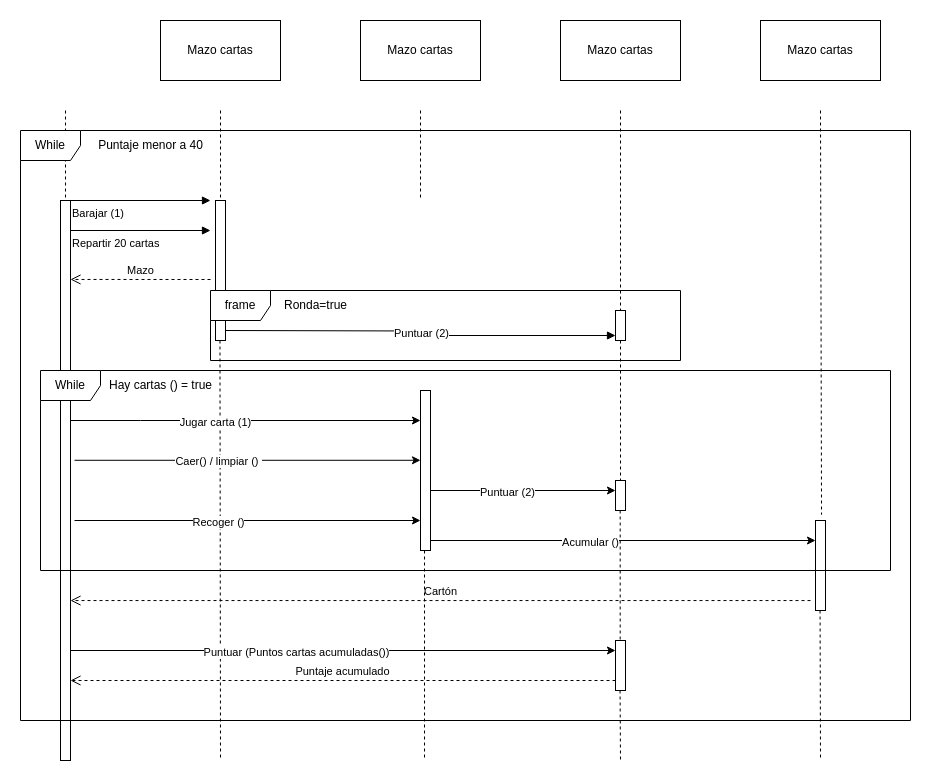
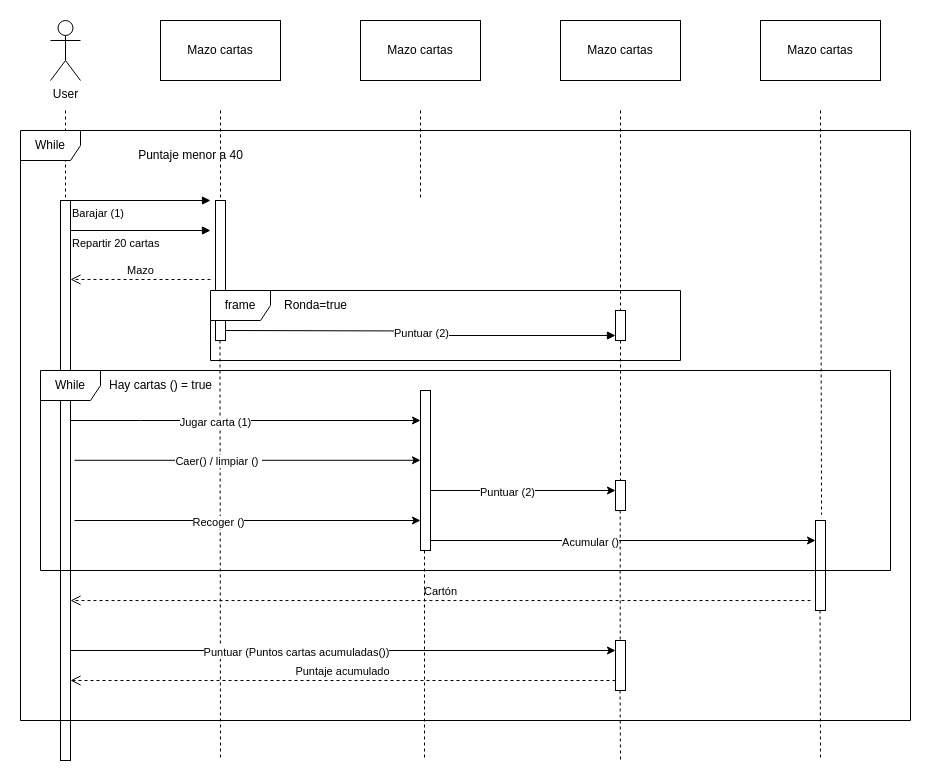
  <mxCell id="0" />
  <mxCell id="1" parent="0" />
+ <mxCell id="2" value="User" style="shape=umlActor;verticalLabelPosition=bottom;verticalAlign=top;html=1;outlineConnect=0;" vertex="1" parent="1"><mxGeometry x="50" y="20" width="30" height="60" as="geometry" /></mxCell>
  <mxCell id="3" value="Mazo cartas" style="rounded=0;whiteSpace=wrap;html=1;" vertex="1" parent="1"><mxGeometry x="160" y="20" width="120" height="60" as="geometry" /></mxCell>
  <mxCell id="4" value="Mazo cartas" style="rounded=0;whiteSpace=wrap;html=1;" vertex="1" parent="1"><mxGeometry x="360" y="20" width="120" height="60" as="geometry" /></mxCell>
  <mxCell id="5" value="Mazo cartas" style="rounded=0;whiteSpace=wrap;html=1;" vertex="1" parent="1"><mxGeometry x="560" y="20" width="120" height="60" as="geometry" /></mxCell>
  <mxCell id="6" value="Mazo cartas" style="rounded=0;whiteSpace=wrap;html=1;" vertex="1" parent="1"><mxGeometry x="760" y="20" width="120" height="60" as="geometry" /></mxCell>
  <mxCell id="7" value="" style="html=1;verticalAlign=bottom;endArrow=none;dashed=1;endSize=8;curved=0;rounded=0;endFill=0;" edge="1" parent="1"><mxGeometry relative="1" as="geometry"><mxPoint x="65" y="110" as="sourcePoint" /><mxPoint x="65" y="200" as="targetPoint" /></mxGeometry></mxCell>
  <mxCell id="8" value="" style="html=1;points=[[0,0,0,0,5],[0,1,0,0,-5],[1,0,0,0,5],[1,1,0,0,-5]];perimeter=orthogonalPerimeter;outlineConnect=0;targetShapes=umlLifeline;portConstraint=eastwest;newEdgeStyle={&quot;curved&quot;:0,&quot;rounded&quot;:0};" vertex="1" parent="1"><mxGeometry x="60" y="200" width="10" height="560" as="geometry" /></mxCell>
  <mxCell id="9" value="" style="html=1;verticalAlign=bottom;endArrow=none;dashed=1;endSize=8;curved=0;rounded=0;endFill=0;" edge="1" parent="1"><mxGeometry relative="1" as="geometry"><mxPoint x="220" y="110" as="sourcePoint" /><mxPoint x="220" y="200" as="targetPoint" /></mxGeometry></mxCell>
  <mxCell id="10" value="" style="html=1;points=[[0,0,0,0,5],[0,1,0,0,-5],[1,0,0,0,5],[1,1,0,0,-5]];perimeter=orthogonalPerimeter;outlineConnect=0;targetShapes=umlLifeline;portConstraint=eastwest;newEdgeStyle={&quot;curved&quot;:0,&quot;rounded&quot;:0};" vertex="1" parent="1"><mxGeometry x="215" y="200" width="10" height="140" as="geometry" /></mxCell>
  <mxCell id="11" value="" style="html=1;verticalAlign=bottom;endArrow=none;dashed=1;endSize=8;curved=0;rounded=0;endFill=0;" edge="1" parent="1"><mxGeometry relative="1" as="geometry"><mxPoint x="420" y="110" as="sourcePoint" /><mxPoint x="420" y="200" as="targetPoint" /></mxGeometry></mxCell>
  <mxCell id="12" value="" style="html=1;points=[[0,0,0,0,5],[0,1,0,0,-5],[1,0,0,0,5],[1,1,0,0,-5]];perimeter=orthogonalPerimeter;outlineConnect=0;targetShapes=umlLifeline;portConstraint=eastwest;newEdgeStyle={&quot;curved&quot;:0,&quot;rounded&quot;:0};" vertex="1" parent="1"><mxGeometry x="420" y="390" width="10" height="160" as="geometry" /></mxCell>
  <mxCell id="13" value="" style="html=1;verticalAlign=bottom;endArrow=none;dashed=1;endSize=8;curved=0;rounded=0;endFill=0;" edge="1" parent="1" target="14"><mxGeometry relative="1" as="geometry"><mxPoint x="620" y="110" as="sourcePoint" /><mxPoint x="620" y="200" as="targetPoint" /></mxGeometry></mxCell>
  <mxCell id="14" value="" style="html=1;points=[[0,0,0,0,5],[0,1,0,0,-5],[1,0,0,0,5],[1,1,0,0,-5]];perimeter=orthogonalPerimeter;outlineConnect=0;targetShapes=umlLifeline;portConstraint=eastwest;newEdgeStyle={&quot;curved&quot;:0,&quot;rounded&quot;:0};" vertex="1" parent="1"><mxGeometry x="615" y="310" width="10" height="30" as="geometry" /></mxCell>
  <mxCell id="15" value="" style="html=1;verticalAlign=bottom;endArrow=none;dashed=1;endSize=8;curved=0;rounded=0;endFill=0;entryX=0.604;entryY=-0.064;entryDx=0;entryDy=0;entryPerimeter=0;" edge="1" parent="1" target="16"><mxGeometry relative="1" as="geometry"><mxPoint x="820" y="110" as="sourcePoint" /><mxPoint x="820" y="200" as="targetPoint" /></mxGeometry></mxCell>
  <mxCell id="16" value="" style="html=1;points=[[0,0,0,0,5],[0,1,0,0,-5],[1,0,0,0,5],[1,1,0,0,-5]];perimeter=orthogonalPerimeter;outlineConnect=0;targetShapes=umlLifeline;portConstraint=eastwest;newEdgeStyle={&quot;curved&quot;:0,&quot;rounded&quot;:0};" vertex="1" parent="1"><mxGeometry x="815" y="520" width="10" height="90" as="geometry" /></mxCell>
  <mxCell id="17" value="Barajar (1)" style="endArrow=block;endFill=1;html=1;edgeStyle=orthogonalEdgeStyle;align=left;verticalAlign=top;rounded=0;" edge="1" parent="1"><mxGeometry x="-1" relative="1" as="geometry"><mxPoint x="70" y="200" as="sourcePoint" /><mxPoint x="210" y="200" as="targetPoint" /><mxPoint as="offset" /></mxGeometry></mxCell>
  <mxCell id="18" value="Repartir 20 cartas" style="endArrow=block;endFill=1;html=1;edgeStyle=orthogonalEdgeStyle;align=left;verticalAlign=top;rounded=0;" edge="1" parent="1"><mxGeometry x="-1" relative="1" as="geometry"><mxPoint x="70" y="230" as="sourcePoint" /><mxPoint x="210" y="230" as="targetPoint" /><mxPoint as="offset" /></mxGeometry></mxCell>
  <mxCell id="19" value="Mazo" style="html=1;verticalAlign=bottom;endArrow=open;dashed=1;endSize=8;curved=0;rounded=0;" edge="1" parent="1"><mxGeometry relative="1" as="geometry"><mxPoint x="210" y="279" as="sourcePoint" /><mxPoint x="70" y="278.95" as="targetPoint" /></mxGeometry></mxCell>
  <mxCell id="20" value="frame" style="shape=umlFrame;whiteSpace=wrap;html=1;pointerEvents=0;" vertex="1" parent="1"><mxGeometry x="210" y="290" width="470" height="70" as="geometry" /></mxCell>
  <mxCell id="21" value="Ronda=true" style="text;html=1;align=center;verticalAlign=middle;resizable=0;points=[];autosize=1;strokeColor=none;fillColor=none;" vertex="1" parent="1"><mxGeometry x="270" y="290" width="90" height="30" as="geometry" /></mxCell>
  <mxCell id="22" value="" style="endArrow=block;endFill=1;html=1;edgeStyle=orthogonalEdgeStyle;align=left;verticalAlign=top;rounded=0;entryX=0;entryY=1;entryDx=0;entryDy=-5;entryPerimeter=0;" edge="1" parent="1" target="14"><mxGeometry x="-1" relative="1" as="geometry"><mxPoint x="225" y="330" as="sourcePoint" /><mxPoint x="365" y="330" as="targetPoint" /><mxPoint as="offset" /></mxGeometry></mxCell>
  <mxCell id="23" value="Puntuar (2)" style="edgeLabel;html=1;align=center;verticalAlign=middle;resizable=0;points=[];" vertex="1" connectable="0" parent="22"><mxGeometry x="0.005" relative="1" as="geometry"><mxPoint as="offset" /></mxGeometry></mxCell>
  <mxCell id="24" value="While" style="shape=umlFrame;whiteSpace=wrap;html=1;pointerEvents=0;" vertex="1" parent="1"><mxGeometry x="40" y="370" width="850" height="200" as="geometry" /></mxCell>
  <mxCell id="25" value="Hay cartas () = true" style="text;html=1;align=center;verticalAlign=middle;resizable=0;points=[];autosize=1;strokeColor=none;fillColor=none;" vertex="1" parent="1"><mxGeometry x="95" y="370" width="130" height="30" as="geometry" /></mxCell>
  <mxCell id="26" value="" style="html=1;verticalAlign=bottom;endArrow=none;dashed=1;endSize=8;curved=0;rounded=0;endFill=0;" edge="1" parent="1"><mxGeometry relative="1" as="geometry"><mxPoint x="219.47" y="340" as="sourcePoint" /><mxPoint x="220" y="760" as="targetPoint" /></mxGeometry></mxCell>
  <mxCell id="27" value="" style="endArrow=classic;html=1;rounded=0;" edge="1" parent="1" source="8" target="12"><mxGeometry width="50" height="50" relative="1" as="geometry"><mxPoint x="200" y="510" as="sourcePoint" /><mxPoint x="250" y="460" as="targetPoint" /><Array as="points"><mxPoint x="140" y="420" /></Array></mxGeometry></mxCell>
  <mxCell id="28" value="Jugar carta (1)" style="edgeLabel;html=1;align=center;verticalAlign=middle;resizable=0;points=[];" vertex="1" connectable="0" parent="27"><mxGeometry x="-0.176" y="-1" relative="1" as="geometry"><mxPoint as="offset" /></mxGeometry></mxCell>
  <mxCell id="29" value="" style="endArrow=classic;html=1;rounded=0;exitX=1.353;exitY=0.424;exitDx=0;exitDy=0;exitPerimeter=0;" edge="1" parent="1"><mxGeometry width="50" height="50" relative="1" as="geometry"><mxPoint x="74" y="459.79" as="sourcePoint" /><mxPoint x="420" y="459.79" as="targetPoint" /></mxGeometry></mxCell>
  <mxCell id="30" value="Caer() / limpiar ()&amp;nbsp;" style="edgeLabel;html=1;align=center;verticalAlign=middle;resizable=0;points=[];" vertex="1" connectable="0" parent="29"><mxGeometry x="-0.176" y="-1" relative="1" as="geometry"><mxPoint as="offset" /></mxGeometry></mxCell>
  <mxCell id="31" value="" style="endArrow=classic;html=1;rounded=0;exitX=1.353;exitY=0.424;exitDx=0;exitDy=0;exitPerimeter=0;" edge="1" parent="1" target="33"><mxGeometry width="50" height="50" relative="1" as="geometry"><mxPoint x="430" y="490" as="sourcePoint" /><mxPoint x="776" y="490" as="targetPoint" /></mxGeometry></mxCell>
  <mxCell id="32" value="Puntuar (2)" style="edgeLabel;html=1;align=center;verticalAlign=middle;resizable=0;points=[];" vertex="1" connectable="0" parent="31"><mxGeometry x="-0.176" y="-1" relative="1" as="geometry"><mxPoint as="offset" /></mxGeometry></mxCell>
  <mxCell id="33" value="" style="html=1;points=[[0,0,0,0,5],[0,1,0,0,-5],[1,0,0,0,5],[1,1,0,0,-5]];perimeter=orthogonalPerimeter;outlineConnect=0;targetShapes=umlLifeline;portConstraint=eastwest;newEdgeStyle={&quot;curved&quot;:0,&quot;rounded&quot;:0};" vertex="1" parent="1"><mxGeometry x="615" y="480" width="10" height="30" as="geometry" /></mxCell>
  <mxCell id="34" value="" style="html=1;verticalAlign=bottom;endArrow=none;dashed=1;endSize=8;curved=0;rounded=0;endFill=0;" edge="1" parent="1" source="14"><mxGeometry relative="1" as="geometry"><mxPoint x="619.7" y="330" as="sourcePoint" /><mxPoint x="620" y="480" as="targetPoint" /></mxGeometry></mxCell>
  <mxCell id="35" value="" style="endArrow=classic;html=1;rounded=0;exitX=1.353;exitY=0.424;exitDx=0;exitDy=0;exitPerimeter=0;" edge="1" parent="1"><mxGeometry width="50" height="50" relative="1" as="geometry"><mxPoint x="74" y="520" as="sourcePoint" /><mxPoint x="420" y="520" as="targetPoint" /></mxGeometry></mxCell>
  <mxCell id="36" value="Recoger ()" style="edgeLabel;html=1;align=center;verticalAlign=middle;resizable=0;points=[];" vertex="1" connectable="0" parent="35"><mxGeometry x="-0.176" y="-1" relative="1" as="geometry"><mxPoint as="offset" /></mxGeometry></mxCell>
  <mxCell id="37" value="" style="endArrow=classic;html=1;rounded=0;exitX=1.353;exitY=0.424;exitDx=0;exitDy=0;exitPerimeter=0;" edge="1" parent="1" target="16"><mxGeometry width="50" height="50" relative="1" as="geometry"><mxPoint x="430" y="540" as="sourcePoint" /><mxPoint x="615" y="540" as="targetPoint" /></mxGeometry></mxCell>
  <mxCell id="38" value="Acumular ()" style="edgeLabel;html=1;align=center;verticalAlign=middle;resizable=0;points=[];" vertex="1" connectable="0" parent="37"><mxGeometry x="-0.176" y="-1" relative="1" as="geometry"><mxPoint as="offset" /></mxGeometry></mxCell>
  <mxCell id="39" value="Cartón" style="html=1;verticalAlign=bottom;endArrow=open;dashed=1;endSize=8;curved=0;rounded=0;" edge="1" parent="1" target="8"><mxGeometry relative="1" as="geometry"><mxPoint x="810" y="600.05" as="sourcePoint" /><mxPoint x="670" y="600" as="targetPoint" /></mxGeometry></mxCell>
  <mxCell id="40" value="" style="html=1;points=[[0,0,0,0,5],[0,1,0,0,-5],[1,0,0,0,5],[1,1,0,0,-5]];perimeter=orthogonalPerimeter;outlineConnect=0;targetShapes=umlLifeline;portConstraint=eastwest;newEdgeStyle={&quot;curved&quot;:0,&quot;rounded&quot;:0};" vertex="1" parent="1"><mxGeometry x="615" y="640" width="10" height="50" as="geometry" /></mxCell>
  <mxCell id="41" value="" style="html=1;verticalAlign=bottom;endArrow=none;dashed=1;endSize=8;curved=0;rounded=0;endFill=0;" edge="1" parent="1" target="40"><mxGeometry relative="1" as="geometry"><mxPoint x="619.7" y="510" as="sourcePoint" /><mxPoint x="619.7" y="650" as="targetPoint" /></mxGeometry></mxCell>
  <mxCell id="42" value="" style="endArrow=classic;html=1;rounded=0;exitX=1.353;exitY=0.424;exitDx=0;exitDy=0;exitPerimeter=0;" edge="1" parent="1" target="40"><mxGeometry width="50" height="50" relative="1" as="geometry"><mxPoint x="70" y="650" as="sourcePoint" /><mxPoint x="416" y="650" as="targetPoint" /></mxGeometry></mxCell>
  <mxCell id="43" value="Puntuar (Puntos cartas acumuladas())" style="edgeLabel;html=1;align=center;verticalAlign=middle;resizable=0;points=[];" vertex="1" connectable="0" parent="42"><mxGeometry x="-0.176" y="-1" relative="1" as="geometry"><mxPoint as="offset" /></mxGeometry></mxCell>
  <mxCell id="44" value="Puntaje acumulado" style="html=1;verticalAlign=bottom;endArrow=open;dashed=1;endSize=8;curved=0;rounded=0;" edge="1" parent="1" source="40" target="8"><mxGeometry relative="1" as="geometry"><mxPoint x="610" y="670" as="sourcePoint" /><mxPoint x="-30" y="690" as="targetPoint" /><Array as="points"><mxPoint x="430" y="680" /></Array></mxGeometry></mxCell>
  <mxCell id="45" value="" style="html=1;verticalAlign=bottom;endArrow=none;dashed=1;endSize=8;curved=0;rounded=0;endFill=0;" edge="1" parent="1"><mxGeometry relative="1" as="geometry"><mxPoint x="819.57" y="610" as="sourcePoint" /><mxPoint x="820" y="760" as="targetPoint" /></mxGeometry></mxCell>
  <mxCell id="46" value="" style="html=1;verticalAlign=bottom;endArrow=none;dashed=1;endSize=8;curved=0;rounded=0;endFill=0;" edge="1" parent="1"><mxGeometry relative="1" as="geometry"><mxPoint x="619.57" y="690" as="sourcePoint" /><mxPoint x="620" y="760" as="targetPoint" /></mxGeometry></mxCell>
  <mxCell id="47" value="" style="html=1;verticalAlign=bottom;endArrow=none;dashed=1;endSize=8;curved=0;rounded=0;endFill=0;" edge="1" parent="1"><mxGeometry relative="1" as="geometry"><mxPoint x="424" y="550" as="sourcePoint" /><mxPoint x="424" y="760" as="targetPoint" /></mxGeometry></mxCell>
  <mxCell id="48" value="While" style="shape=umlFrame;whiteSpace=wrap;html=1;pointerEvents=0;" vertex="1" parent="1"><mxGeometry x="20" y="130" width="890" height="590" as="geometry" /></mxCell>
- <mxCell id="49" value="Puntaje menor a 40" style="text;html=1;align=center;verticalAlign=middle;resizable=0;points=[];autosize=1;strokeColor=none;fillColor=none;" vertex="1" parent="1"><mxGeometry x="85" y="130" width="130" height="30" as="geometry" /></mxCell>
+ <mxCell id="49" value="Puntaje menor a 40" style="text;html=1;align=center;verticalAlign=middle;resizable=0;points=[];autosize=1;strokeColor=none;fillColor=none;" vertex="1" parent="1"><mxGeometry x="125" y="140" width="130" height="30" as="geometry" /></mxCell>
